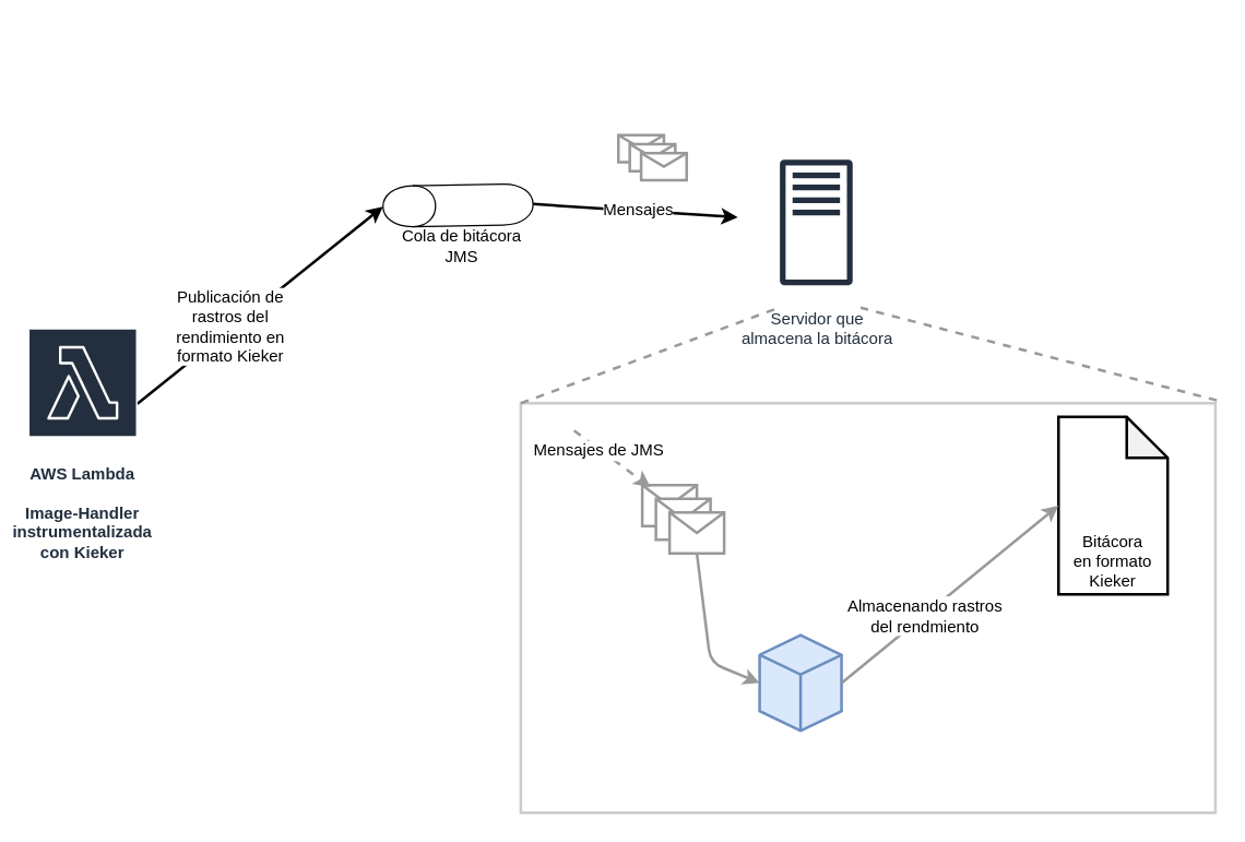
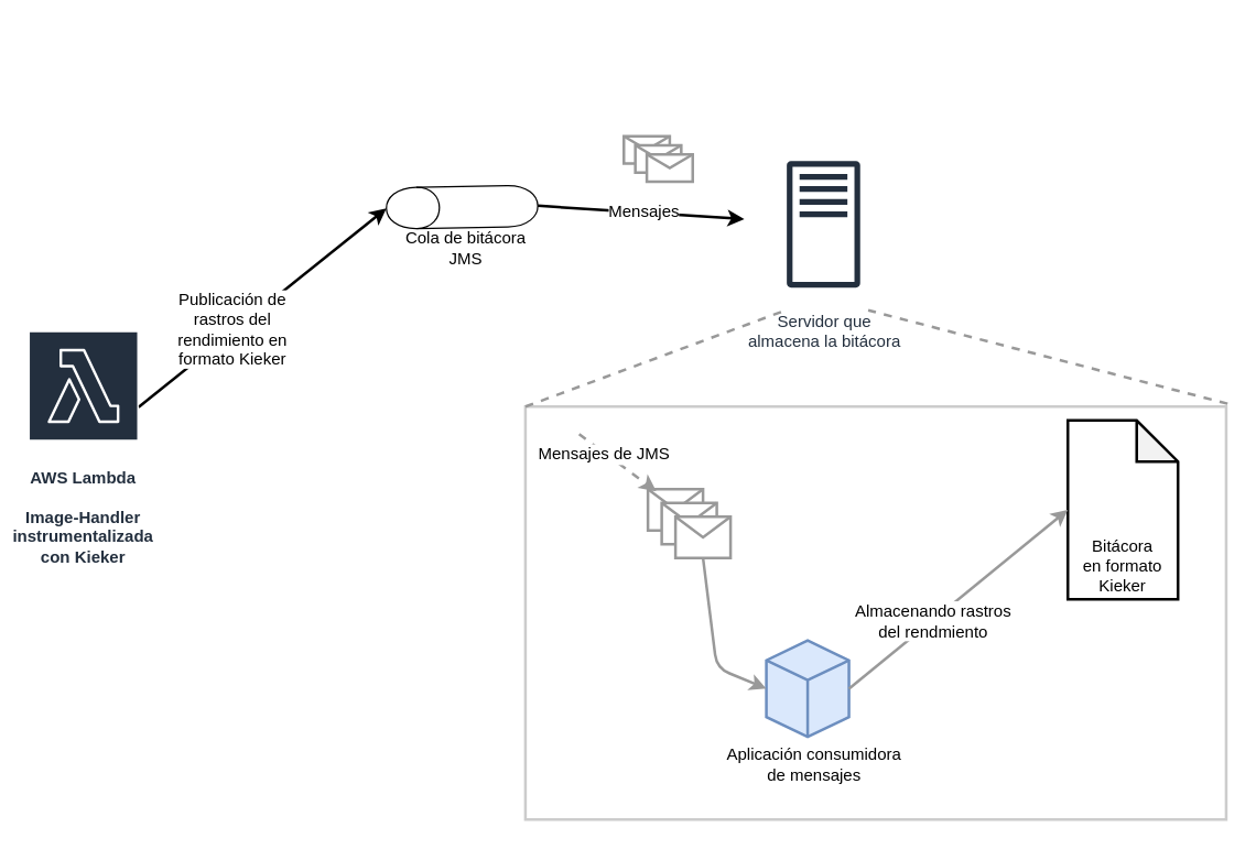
  <mxCell id="0" />
  <mxCell id="1" parent="0" />
  <mxCell id="2" value="" style="verticalLabelPosition=bottom;verticalAlign=top;html=1;shape=mxgraph.basic.rect;fillColor=none;fillColor2=none;strokeColor=#999999;strokeWidth=2;size=20;indent=5;fontSize=12;opacity=50;" parent="1" vertex="1"><mxGeometry x="381" y="295" width="509" height="300" as="geometry" /></mxCell>
  <mxCell id="3" value="" style="rounded=0;orthogonalLoop=1;jettySize=auto;html=1;fontSize=12;entryX=0.5;entryY=0;entryDx=0;entryDy=0;strokeWidth=2;" parent="1" source="5" target="8" edge="1"><mxGeometry relative="1" as="geometry"><mxPoint x="130" y="112" as="targetPoint" /></mxGeometry></mxCell>
  <mxCell id="4" value="Publicación de &lt;br&gt;rastros del &lt;br&gt;rendimiento en &lt;br&gt;formato Kieker&lt;br&gt;" style="text;html=1;resizable=0;points=[];align=center;verticalAlign=middle;labelBackgroundColor=#ffffff;fontSize=12;" parent="3" vertex="1" connectable="0"><mxGeometry x="-0.236" y="2" relative="1" as="geometry"><mxPoint as="offset" /></mxGeometry></mxCell>
  <mxCell id="5" value="AWS Lambda&lt;br style=&quot;font-size: 12px&quot;&gt;&lt;br style=&quot;font-size: 12px&quot;&gt;Image-Handler&lt;br&gt;instrumentalizada&lt;br&gt;con Kieker&lt;br style=&quot;font-size: 12px&quot;&gt;" style="outlineConnect=0;fontColor=#232F3E;gradientColor=none;strokeColor=#ffffff;fillColor=#232F3E;dashed=0;verticalLabelPosition=middle;verticalAlign=bottom;align=center;html=1;whiteSpace=wrap;fontSize=12;fontStyle=1;spacing=3;shape=mxgraph.aws4.productIcon;prIcon=mxgraph.aws4.lambda;" parent="1" vertex="1"><mxGeometry x="20" y="240" width="80" height="175" as="geometry" /></mxCell>
  <mxCell id="6" value="" style="group" parent="1" vertex="1" connectable="0"><mxGeometry x="280" y="20" width="150" height="185" as="geometry" /></mxCell>
  <mxCell id="7" value="" style="group" parent="6" vertex="1" connectable="0"><mxGeometry x="40" y="75" width="110" height="110" as="geometry" /></mxCell>
  <mxCell id="8" value="" style="shape=cylinder;whiteSpace=wrap;html=1;boundedLbl=1;backgroundOutline=1;rotation=-91;" parent="7" vertex="1"><mxGeometry width="30" height="110" as="geometry" /></mxCell>
  <mxCell id="9" value="Cola de bitácora JMS" style="text;html=1;strokeColor=none;fillColor=none;align=center;verticalAlign=middle;whiteSpace=wrap;rounded=0;" parent="7" vertex="1"><mxGeometry x="-37" y="75" width="110" height="20" as="geometry" /></mxCell>
  <mxCell id="10" value="Servidor que&lt;br&gt;almacena la bitácora&lt;br&gt;" style="outlineConnect=0;fontColor=#232F3E;gradientColor=none;strokeColor=#232F3E;fillColor=none;dashed=0;verticalLabelPosition=bottom;verticalAlign=top;align=center;html=1;fontSize=12;fontStyle=0;aspect=fixed;shape=mxgraph.aws4.resourceIcon;resIcon=mxgraph.aws4.traditional_server;" parent="1" vertex="1"><mxGeometry x="540" y="105" width="115" height="115" as="geometry" /></mxCell>
  <mxCell id="11" style="edgeStyle=none;rounded=0;orthogonalLoop=1;jettySize=auto;html=1;exitX=0.5;exitY=1;exitDx=0;exitDy=0;strokeWidth=2;fontSize=12;" parent="1" source="8" target="10" edge="1"><mxGeometry relative="1" as="geometry" /></mxCell>
  <mxCell id="12" value="Mensajes" style="text;html=1;resizable=0;points=[];align=center;verticalAlign=middle;labelBackgroundColor=#ffffff;fontSize=12;" parent="11" vertex="1" connectable="0"><mxGeometry x="0.024" y="1" relative="1" as="geometry"><mxPoint as="offset" /></mxGeometry></mxCell>
  <mxCell id="13" value="" style="endArrow=none;dashed=1;html=1;strokeWidth=2;fontSize=12;exitX=0;exitY=0;exitDx=0;exitDy=0;exitPerimeter=0;strokeColor=#999999;" parent="1" source="2" edge="1"><mxGeometry width="50" height="50" relative="1" as="geometry"><mxPoint x="300" y="285" as="sourcePoint" /><mxPoint x="570" y="225" as="targetPoint" /></mxGeometry></mxCell>
  <mxCell id="14" value="" style="endArrow=none;dashed=1;html=1;strokeColor=#999999;strokeWidth=2;fontSize=12;exitX=1.002;exitY=-0.007;exitDx=0;exitDy=0;exitPerimeter=0;" parent="1" source="2" edge="1"><mxGeometry width="50" height="50" relative="1" as="geometry"><mxPoint x="-40" y="665" as="sourcePoint" /><mxPoint x="630" y="225" as="targetPoint" /></mxGeometry></mxCell>
  <mxCell id="15" value="" style="group" parent="1" vertex="1" connectable="0"><mxGeometry x="526" y="465" width="130" height="100" as="geometry" /></mxCell>
  <mxCell id="16" value="" style="whiteSpace=wrap;html=1;shape=mxgraph.basic.isocube;isoAngle=15;strokeColor=#6c8ebf;strokeWidth=2;fillColor=#dae8fc;fontSize=12;verticalAlign=bottom;" parent="15" vertex="1"><mxGeometry x="30" width="60" height="70" as="geometry" /></mxCell>
+ <mxCell id="17" value="Aplicación consumidora de mensajes" style="text;html=1;strokeColor=none;fillColor=none;align=center;verticalAlign=middle;whiteSpace=wrap;rounded=0;fontSize=12;" parent="15" vertex="1"><mxGeometry y="80" width="130" height="20" as="geometry" /></mxCell>
  <mxCell id="18" value="" style="group" parent="1" vertex="1" connectable="0"><mxGeometry x="470" y="355" width="60" height="50" as="geometry" /></mxCell>
  <mxCell id="19" value="" style="shape=message;whiteSpace=wrap;html=1;outlineConnect=0;strokeColor=#999999;strokeWidth=2;fillColor=#ffffff;fontSize=12;" parent="18" vertex="1"><mxGeometry width="40" height="30" as="geometry" /></mxCell>
  <mxCell id="20" value="" style="shape=message;whiteSpace=wrap;html=1;outlineConnect=0;strokeColor=#999999;strokeWidth=2;fillColor=#ffffff;fontSize=12;" parent="18" vertex="1"><mxGeometry x="10" y="10" width="40" height="30" as="geometry" /></mxCell>
  <mxCell id="21" value="" style="shape=message;whiteSpace=wrap;html=1;outlineConnect=0;strokeColor=#999999;strokeWidth=2;fillColor=#ffffff;fontSize=12;" parent="18" vertex="1"><mxGeometry x="20" y="20" width="40" height="30" as="geometry" /></mxCell>
  <mxCell id="22" value="" style="group" parent="1" vertex="1" connectable="0"><mxGeometry x="365" y="72" width="50" height="30" as="geometry" /></mxCell>
  <mxCell id="23" value="" style="group" parent="22" vertex="1" connectable="0"><mxGeometry width="50" height="30" as="geometry" /></mxCell>
  <mxCell id="24" value="" style="group" parent="23" vertex="1" connectable="0"><mxGeometry width="50" height="30" as="geometry" /></mxCell>
  <mxCell id="25" value="" style="group" parent="24" vertex="1" connectable="0"><mxGeometry width="50" height="30" as="geometry" /></mxCell>
  <mxCell id="26" value="" style="endArrow=classic;html=1;strokeColor=#999999;strokeWidth=2;fontSize=12;entryX=0.15;entryY=0.05;entryDx=0;entryDy=0;entryPerimeter=0;dashed=1;" parent="1" target="19" edge="1"><mxGeometry width="50" height="50" relative="1" as="geometry"><mxPoint x="420" y="315" as="sourcePoint" /><mxPoint x="460" y="335" as="targetPoint" /></mxGeometry></mxCell>
  <mxCell id="27" value="Mensajes de JMS" style="text;html=1;resizable=0;points=[];align=center;verticalAlign=middle;labelBackgroundColor=#ffffff;fontSize=12;" parent="26" vertex="1" connectable="0"><mxGeometry x="-0.346" y="-1" relative="1" as="geometry"><mxPoint as="offset" /></mxGeometry></mxCell>
  <mxCell id="28" value="" style="endArrow=classic;html=1;strokeColor=#999999;strokeWidth=2;fontSize=12;entryX=0;entryY=0.5;entryDx=0;entryDy=0;entryPerimeter=0;exitX=0.5;exitY=1;exitDx=0;exitDy=0;" parent="1" source="21" target="16" edge="1"><mxGeometry width="50" height="50" relative="1" as="geometry"><mxPoint x="-60" y="665" as="sourcePoint" /><mxPoint x="-10" y="615" as="targetPoint" /><Array as="points"><mxPoint x="520" y="485" /></Array></mxGeometry></mxCell>
  <mxCell id="29" value="Bitácora&lt;br&gt;en formato&lt;br&gt;Kieker&lt;br&gt;" style="shape=note;whiteSpace=wrap;html=1;backgroundOutline=1;darkOpacity=0.05;strokeColor=#000000;strokeWidth=2;fillColor=#ffffff;fontSize=12;verticalAlign=bottom;" parent="1" vertex="1"><mxGeometry x="775" y="305" width="80" height="130" as="geometry" /></mxCell>
  <mxCell id="30" value="" style="endArrow=classic;html=1;strokeColor=#999999;strokeWidth=2;fontSize=12;entryX=0;entryY=0.5;entryDx=0;entryDy=0;entryPerimeter=0;exitX=1;exitY=0.5;exitDx=0;exitDy=0;exitPerimeter=0;" parent="1" source="16" target="29" edge="1"><mxGeometry width="50" height="50" relative="1" as="geometry"><mxPoint x="210" y="595" as="sourcePoint" /><mxPoint x="260" y="545" as="targetPoint" /></mxGeometry></mxCell>
  <mxCell id="31" value="Almacenando rastros&lt;br&gt;del rendmiento&lt;br&gt;" style="text;html=1;resizable=0;points=[];align=center;verticalAlign=middle;labelBackgroundColor=#ffffff;fontSize=12;" parent="30" vertex="1" connectable="0"><mxGeometry x="-0.236" relative="1" as="geometry"><mxPoint as="offset" /></mxGeometry></mxCell>
  <mxCell id="32" value="" style="group" parent="1" vertex="1" connectable="0"><mxGeometry x="452.5" y="98.5" width="50" height="33" as="geometry" /></mxCell>
  <mxCell id="33" value="" style="shape=message;whiteSpace=wrap;html=1;outlineConnect=0;strokeColor=#999999;strokeWidth=2;fillColor=#ffffff;fontSize=12;" parent="32" vertex="1"><mxGeometry width="33.333" height="19.8" as="geometry" /></mxCell>
  <mxCell id="34" value="" style="shape=message;whiteSpace=wrap;html=1;outlineConnect=0;strokeColor=#999999;strokeWidth=2;fillColor=#ffffff;fontSize=12;" parent="32" vertex="1"><mxGeometry x="8.333" y="6.6" width="33.333" height="19.8" as="geometry" /></mxCell>
  <mxCell id="35" value="" style="shape=message;whiteSpace=wrap;html=1;outlineConnect=0;strokeColor=#999999;strokeWidth=2;fillColor=#ffffff;fontSize=12;" parent="32" vertex="1"><mxGeometry x="16.667" y="13.2" width="33.333" height="19.8" as="geometry" /></mxCell>
